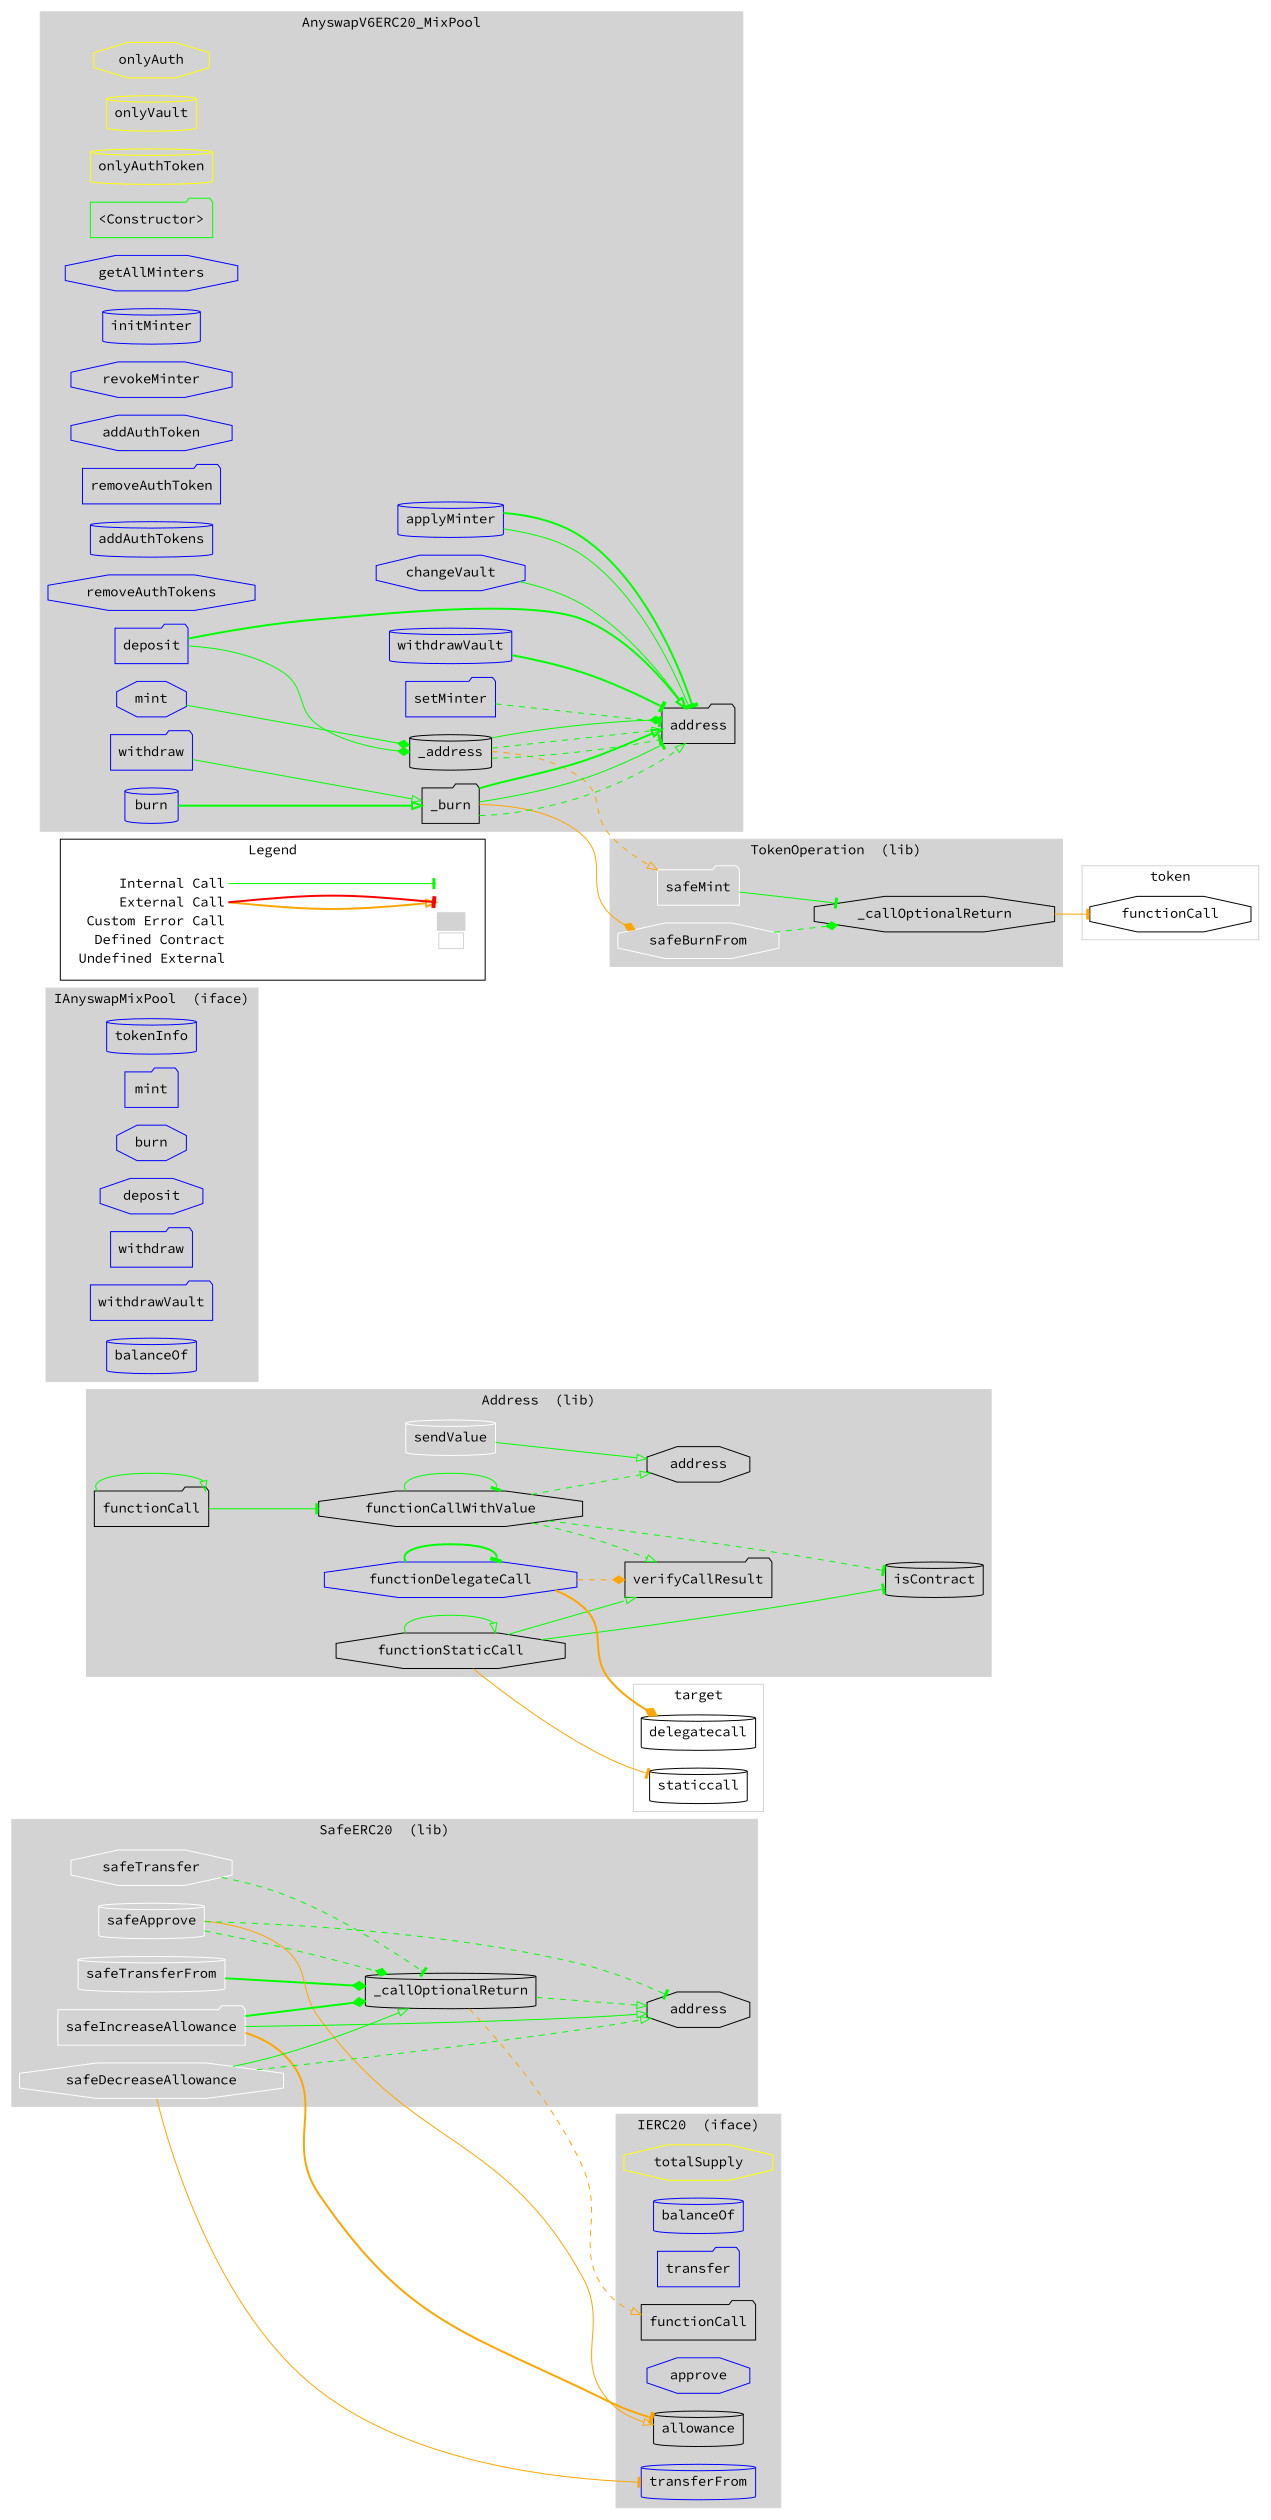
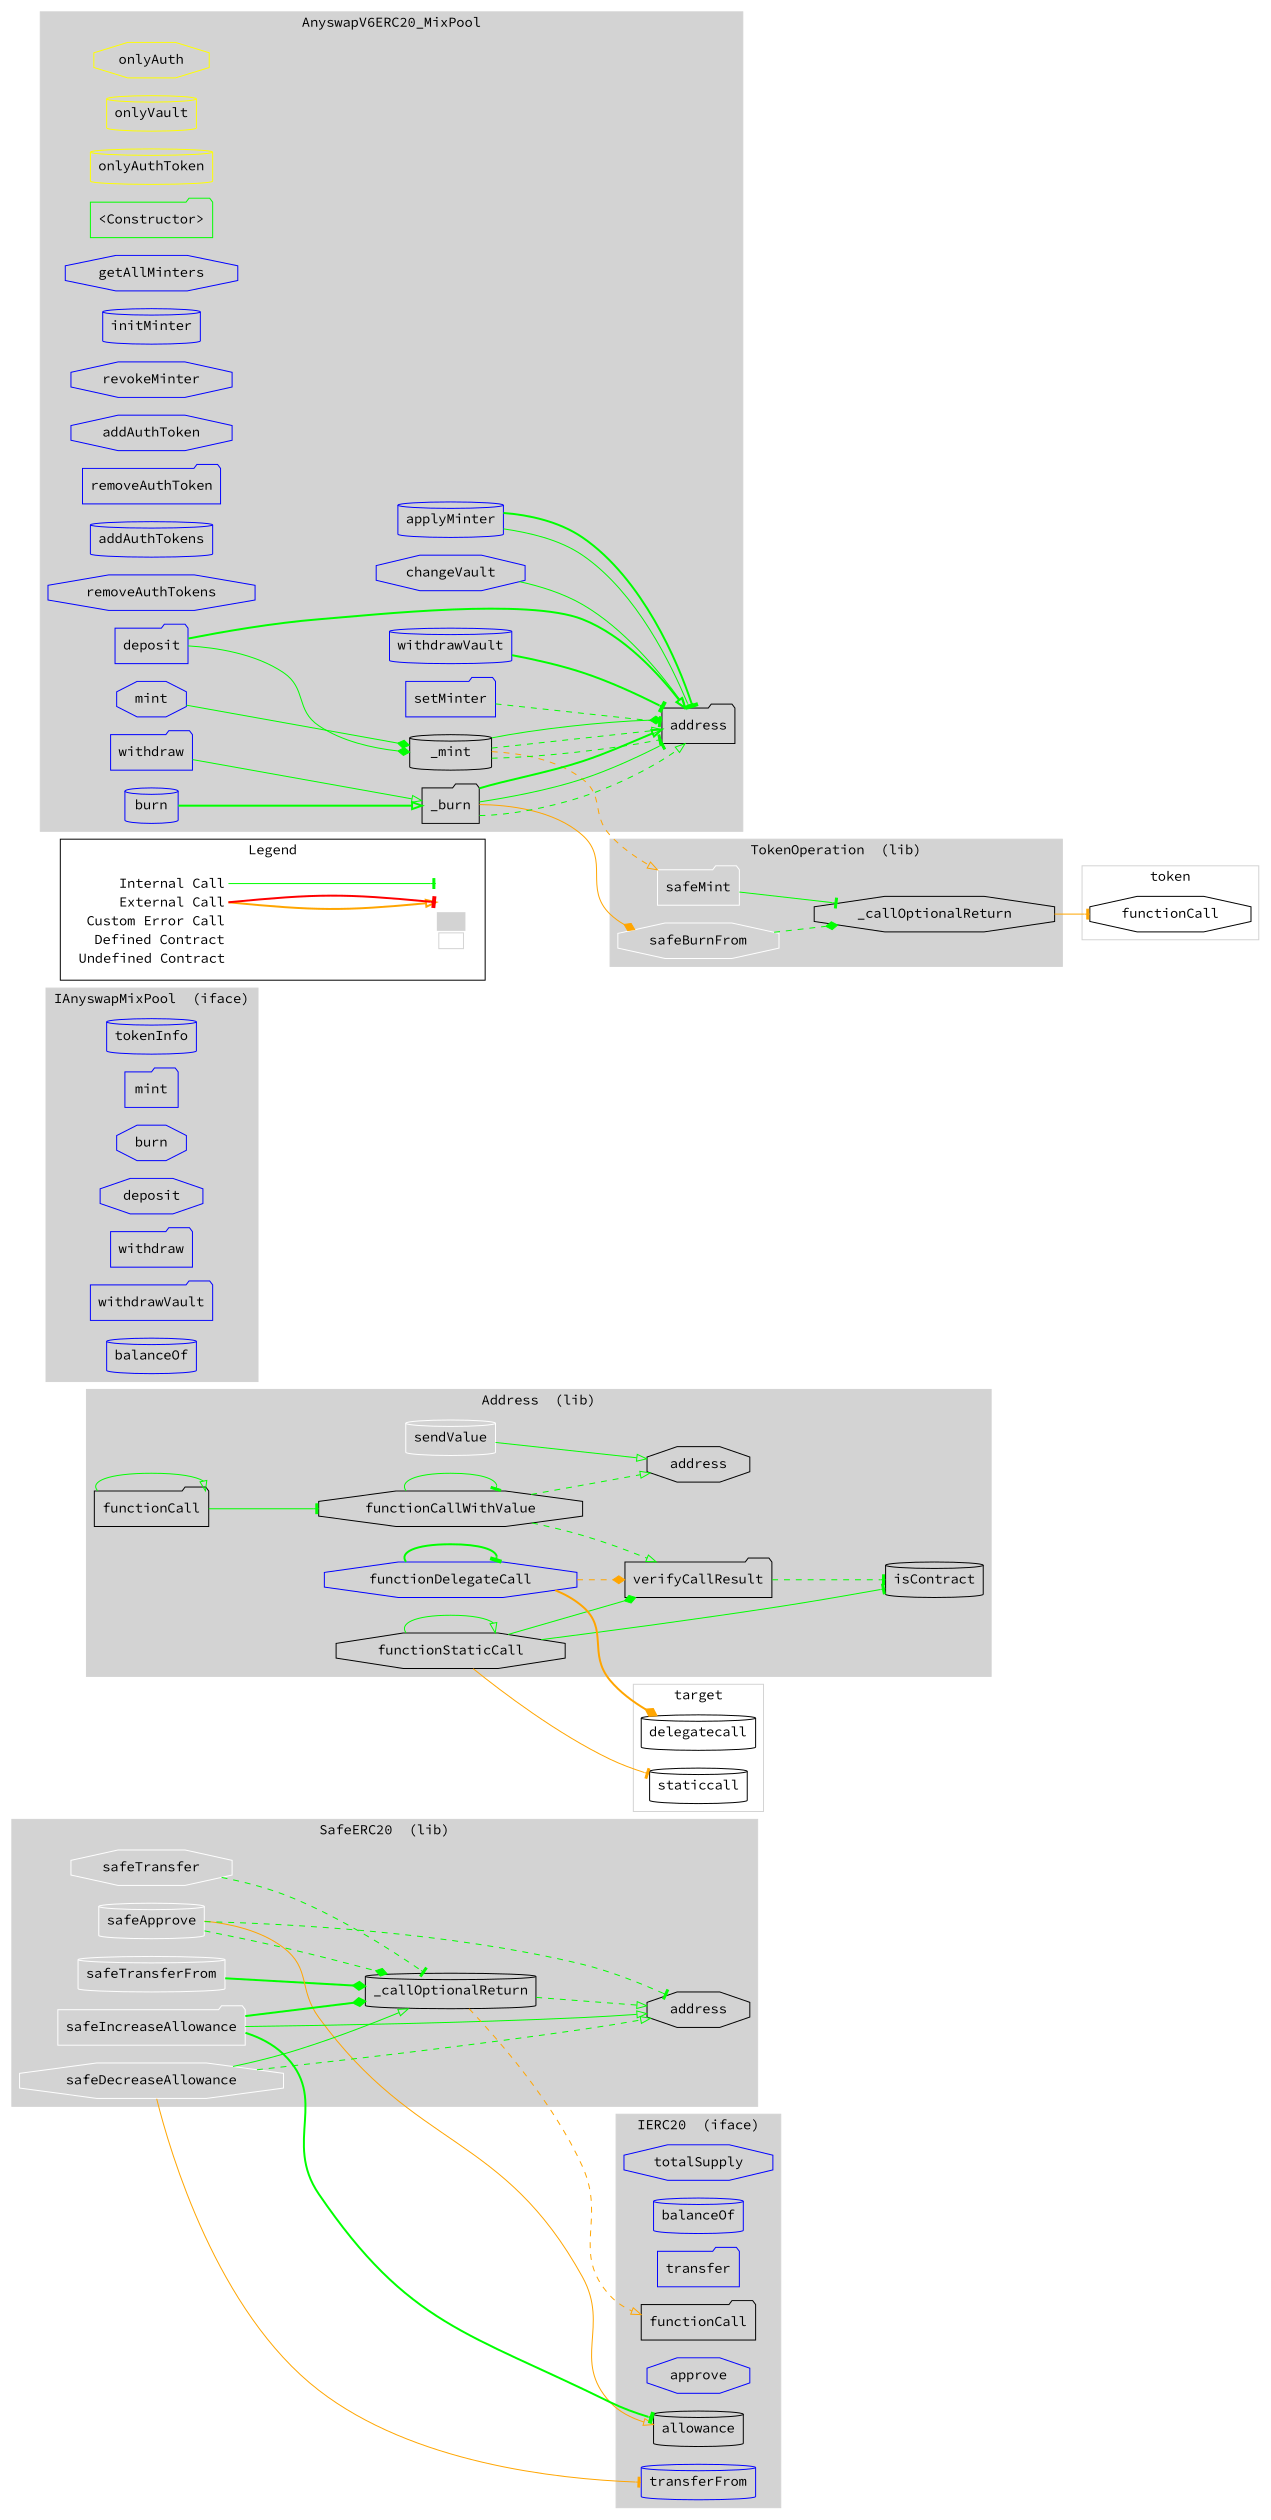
  digraph {
    compound=true
    fontname="Source Code Pro"
    rankdir=LR
    node [color=blue fontname="Source Code Pro" shape=octagon]
    edge [arrowhead=onormal color=green fontname="Source Code Pro" style=solid]
-   n1 [color=yellow label=totalSupply]
+   n1 [label=totalSupply]
    n2 [label=balanceOf shape=cylinder]
    n3 [label=transfer shape=folder]
    n4 [label=allowance shape=cylinder color=""]
    n5 [label=approve]
    n6 [label=transferFrom shape=cylinder]
    n7 [label=functionCall shape=folder color=""]
    n8 [label=isContract shape=cylinder color=""]
    n9 [color=white label=sendValue shape=cylinder]
    n10 [label=functionCall shape=folder color=""]
    n11 [label=functionCallWithValue color=""]
    n12 [label=functionStaticCall color=""]
    n13 [label=functionDelegateCall]
    n14 [label=verifyCallResult shape=folder color=""]
    n15 [label=address color=""]
    n16 [color=white label=safeTransfer]
    n17 [color=white label=safeTransferFrom shape=cylinder]
    n18 [color=white label=safeApprove shape=cylinder]
    n19 [color=white label=safeIncreaseAllowance shape=folder]
    n20 [color=white label=safeDecreaseAllowance]
    n21 [label=_callOptionalReturn shape=cylinder color=""]
    n22 [label=address color=""]
    n23 [label=tokenInfo shape=cylinder]
    n24 [label=mint shape=folder]
    n25 [label=burn]
    n26 [label=deposit]
    n27 [label=withdraw shape=folder]
    n28 [label=withdrawVault shape=folder]
    n29 [label=balanceOf shape=cylinder]
-   n30 [label=<<table border="0" cellpadding="2" cellspacing="0" cellborder="0">   <tr><td align="right" port="i1">Internal Call</td></tr>   <tr><td align="right" port="i2">External Call</td></tr>   <tr><td align="right" port="i2">Custom Error Call</td></tr>   <tr><td align="right" port="i3">Defined Contract</td></tr>   <tr><td align="right" port="i4">Undefined External</td></tr>   </table>> shape=plaintext color=""]
+   n30 [label=<<table border="0" cellpadding="2" cellspacing="0" cellborder="0">   <tr><td align="right" port="i1">Internal Call</td></tr>   <tr><td align="right" port="i2">External Call</td></tr>   <tr><td align="right" port="i2">Custom Error Call</td></tr>   <tr><td align="right" port="i3">Defined Contract</td></tr>   <tr><td align="right" port="i4">Undefined Contract</td></tr>   </table>> shape=plaintext color=""]
    n31 [label=<<table border="0" cellpadding="2" cellspacing="0" cellborder="0">   <tr><td port="i1">&nbsp;&nbsp;&nbsp;</td></tr>   <tr><td port="i2">&nbsp;&nbsp;&nbsp;</td></tr>   <tr><td port="i3" bgcolor="lightgray">&nbsp;&nbsp;&nbsp;</td></tr>   <tr><td port="i4">     <table border="1" cellborder="0" cellspacing="0" cellpadding="7" color="lightgray">       <tr>        <td></td>       </tr>      </table>   </td></tr>   </table>> shape=plaintext color=""]
    n32 [color=white label=safeMint shape=folder]
    n33 [color=white label=safeBurnFrom]
    n34 [label=_callOptionalReturn color=""]
    n35 [color=yellow label=onlyAuth]
    n36 [color=yellow label=onlyVault shape=cylinder]
    n37 [color=yellow label=onlyAuthToken shape=cylinder]
    n38 [color=green label="<Constructor>" shape=folder]
    n39 [label=getAllMinters]
    n40 [label=initMinter shape=cylinder]
    n41 [label=setMinter shape=folder]
    n42 [label=applyMinter shape=cylinder]
    n43 [label=revokeMinter]
    n44 [label=changeVault]
    n45 [label=addAuthToken]
    n46 [label=removeAuthToken shape=folder]
    n47 [label=addAuthTokens shape=cylinder]
    n48 [label=removeAuthTokens]
    n49 [label=mint]
    n50 [label=burn shape=cylinder]
    n51 [label=deposit shape=folder]
    n52 [label=withdraw shape=folder]
    n53 [label=withdrawVault shape=cylinder]
-   n54 [label=_address shape=cylinder color=""]
+   n54 [label=_mint shape=cylinder color=""]
    n55 [label=_burn shape=folder color=""]
    n56 [label=address shape=folder color=""]
    n57 [label=staticcall shape=cylinder color=""]
    n58 [label=delegatecall shape=cylinder color=""]
    n59 [label=functionCall color=""]
    subgraph cluster_1 {
      bgcolor=lightgray
      color=lightgray
      label="IERC20  (iface)"
      style=filled
      n1
      n2
      n3
      n4
      n5
      n6
      n7
    }
    subgraph cluster_2 {
      bgcolor=lightgray
      color=lightgray
      label="Address  (lib)"
      style=filled
      n8
      n9
      n10
      n11
      n12
      n13
      n14
      n15
    }
    subgraph cluster_3 {
      bgcolor=lightgray
      color=lightgray
      label="SafeERC20  (lib)"
      style=filled
      n16
      n17
      n18
      n19
      n20
      n21
      n22
    }
    subgraph cluster_4 {
      bgcolor=lightgray
      color=lightgray
      label="IAnyswapMixPool  (iface)"
      style=filled
      n23
      n24
      n25
      n26
      n27
      n28
      n29
    }
    subgraph cluster_5 {
      label=Legend
      n30
      n31
    }
    subgraph cluster_6 {
      bgcolor=lightgray
      color=lightgray
      label="TokenOperation  (lib)"
      style=filled
      n32
      n33
      n34
    }
    subgraph cluster_7 {
      bgcolor=lightgray
      color=lightgray
      label=AnyswapV6ERC20_MixPool
      style=filled
      n35
      n36
      n37
      n38
      n39
      n40
      n41
      n42
      n43
      n44
      n45
      n46
      n47
      n48
      n49
      n50
      n51
      n52
      n53
      n54
      n55
      n56
    }
    subgraph cluster_8 {
      color=lightgray
      label=target
      n57
      n58
    }
    subgraph cluster_9 {
      color=lightgray
      label=token
      n59
    }
    n9 -> n15
    n10 -> n10
    n10 -> n11 [arrowhead=tee]
-   n11 -> n8 [arrowhead=tee style=dashed]
+   n14 -> n8 [arrowhead=tee style=dashed]
    n11 -> n11 [arrowhead=tee]
    n11 -> n14 [style=dashed]
    n11 -> n15 [style=dashed]
    n12 -> n8 [arrowhead=tee]
    n12 -> n12
-   n12 -> n14
+   n12 -> n14 [arrowhead=diamond]
    n12 -> n57 [arrowhead=tee color=orange]
    n13 -> n13 [arrowhead=tee style=bold]
    n13 -> n14 [arrowhead=diamond color=orange style=dashed]
    n13 -> n58 [arrowhead=diamond color=orange style=bold]
    n16 -> n21 [arrowhead=tee style=dashed]
    n17 -> n21 [arrowhead=diamond style=bold]
    n18 -> n4 [color=orange]
    n18 -> n21 [arrowhead=diamond style=dashed]
    n18 -> n22 [arrowhead=tee style=dashed]
-   n19 -> n4 [arrowhead=tee color=orange style=bold]
+   n19 -> n4 [arrowhead=tee style=bold]
    n19 -> n21 [arrowhead=diamond style=bold]
    n19 -> n22
    n20 -> n6 [arrowhead=tee color=orange]
    n20 -> n21
    n20 -> n22 [style=dashed]
    n21 -> n7 [color=orange style=dashed]
    n21 -> n22 [style=dashed]
    n30 -> n31 [arrowhead=tee headport="i1:w" tailport="i1:e"]
    n30 -> n31 [color=orange headport="i2:w" style=bold tailport="i2:e"]
    n30 -> n31 [arrowhead=tee color=red headport="i2:w" style=bold tailport="i2:e"]
    n32 -> n34 [arrowhead=tee]
    n33 -> n34 [arrowhead=diamond style=dashed]
    n34 -> n59 [arrowhead=tee color=orange]
    n41 -> n56 [arrowhead=tee style=dashed]
    n42 -> n56 [arrowhead=tee]
    n42 -> n56 [arrowhead=tee style=bold]
    n44 -> n56
    n49 -> n54 [arrowhead=diamond]
    n50 -> n55 [style=bold]
    n51 -> n54 [arrowhead=diamond]
    n51 -> n56 [style=bold]
    n52 -> n55
    n53 -> n56 [arrowhead=tee style=bold]
    n54 -> n32 [color=orange style=dashed]
    n54 -> n56 [arrowhead=tee style=dashed]
    n54 -> n56 [style=dashed]
    n54 -> n56 [arrowhead=diamond]
    n55 -> n33 [arrowhead=diamond color=orange]
    n55 -> n56 [style=dashed]
    n55 -> n56 [arrowhead=tee]
    n55 -> n56 [style=bold]
  }
